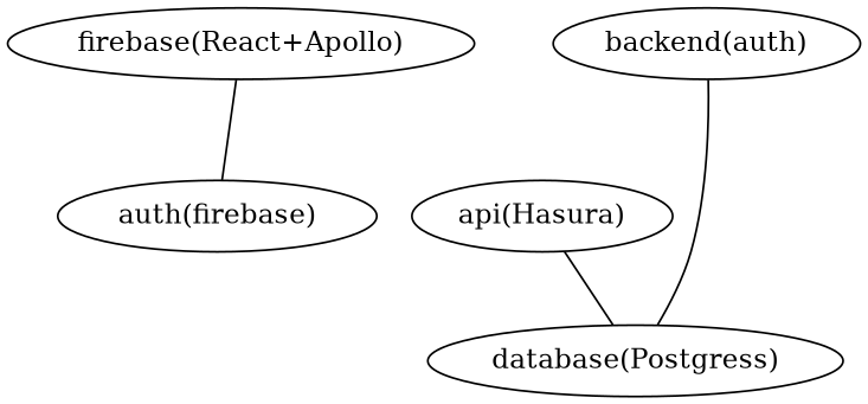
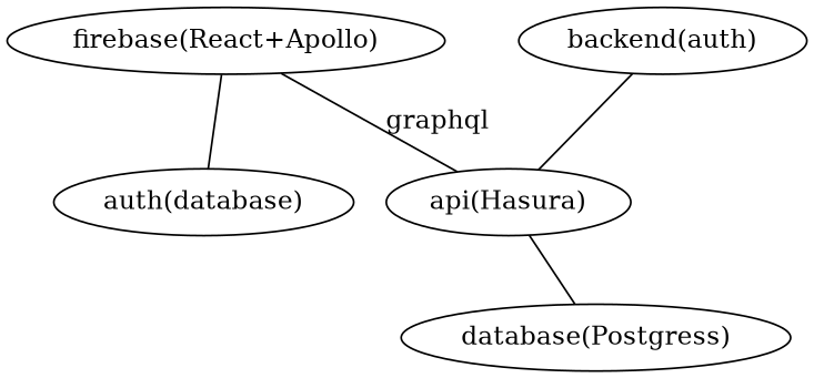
  graph {
    n1 [label="firebase(React+Apollo)"]
-   "auth(firebase)"
+   "auth(firebase)" [label="auth(database)"]
    "api(Hasura)"
    "database(Postgress)"
    n5 [label="backend(auth)"]
    n1 -- "auth(firebase)"
+   n1 -- "api(Hasura)" [label=graphql]
    "api(Hasura)" -- "database(Postgress)"
-   n5 -- "database(Postgress)"
+   n5 -- "api(Hasura)"
  }
